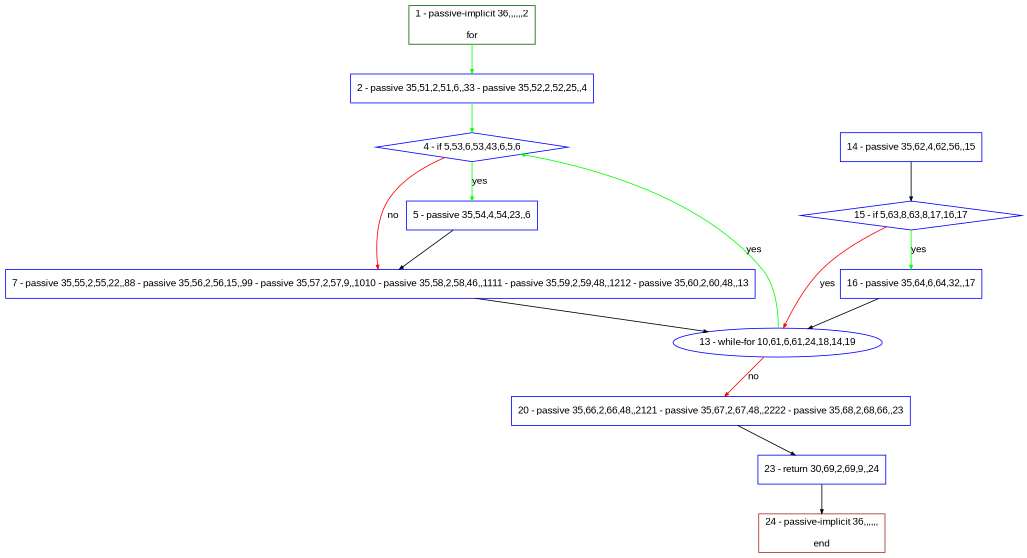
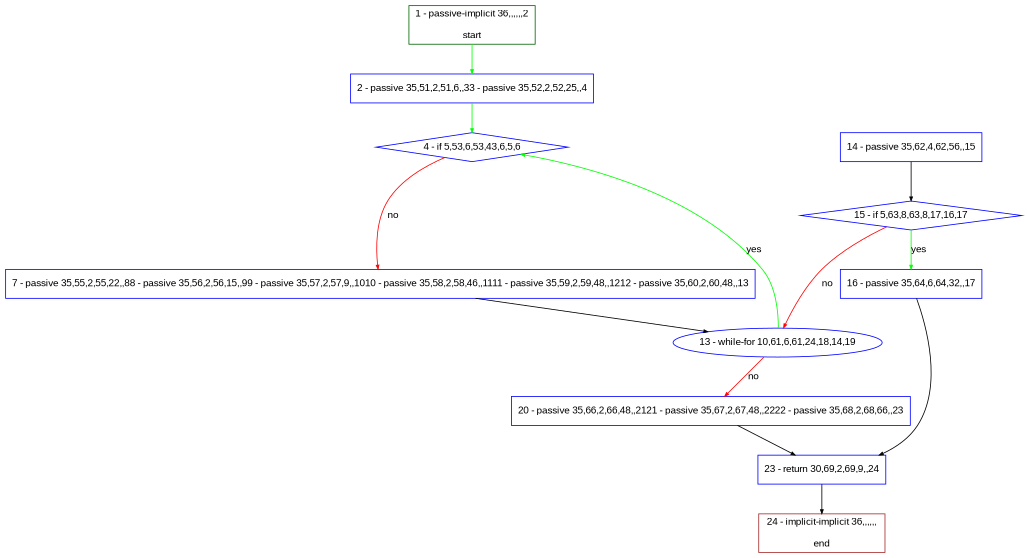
  digraph {
    bgcolor=white
    compound=true
    fillcolor="#FFFFCC"
    fontname=Arial
    fontsize=12
    pack=true
    packmode=clust
    style="rounded,filled"
    node [color="#0000ff" compound=true fillcolor="#ffffff" fixedsize=false fontname=Arial fontsize=12 node_initialized=no shape=box style=filled]
    edge [arrowhead=normal arrowsize=0.5 arrowtail=none color="#000000" compound=true dir=forward fontcolor=black fontname=Arial fontsize=12]
    n1 [label="2 - passive 35,51,2,51,6,,33 - passive 35,52,2,52,25,,4"]
    n2 [label="4 - if 5,53,6,53,43,6,5,6" shape=diamond]
-   n3 [label="5 - passive 35,54,4,54,23,,6"]
    n4 [label="7 - passive 35,55,2,55,22,,88 - passive 35,56,2,56,15,,99 - passive 35,57,2,57,9,,1010 - passive 35,58,2,58,46,,1111 - passive 35,59,2,59,48,,1212 - passive 35,60,2,60,48,,13"]
-   n5 [color="#006400" label="1 - passive-implicit 36,,,,,,2\n\nfor"]
+   n5 [color="#006400" label="1 - passive-implicit 36,,,,,,2\n\nstart"]
    n6 [label="13 - while-for 10,61,6,61,24,18,14,19" shape=oval]
    n7 [label="20 - passive 35,66,2,66,48,,2121 - passive 35,67,2,67,48,,2222 - passive 35,68,2,68,66,,23"]
    n8 [label="14 - passive 35,62,4,62,56,,15"]
    n9 [label="15 - if 5,63,8,63,8,17,16,17" shape=diamond]
    n10 [label="23 - return 30,69,2,69,9,,24"]
    n11 [label="16 - passive 35,64,6,64,32,,17"]
-   n12 [color="#a52a2a" label="24 - passive-implicit 36,,,,,,\n\nend"]
+   n12 [color="#a52a2a" label="24 - implicit-implicit 36,,,,,,\n\nend"]
    n1 -> n2 [color="#00ff00"]
-   n2 -> n3 [color="#00ff00" label=yes]
    n2 -> n4 [color="#ff0000" label=no]
-   n3 -> n4
    n4 -> n6
    n5 -> n1 [color="#00ff00"]
    n6 -> n2 [color="#00ff00" label=yes]
    n6 -> n7 [color="#ff0000" label=no]
    n7 -> n10
    n8 -> n9
-   n9 -> n6 [color="#ff0000" label=yes]
+   n9 -> n6 [color="#ff0000" label=no]
    n9 -> n11 [color="#00ff00" label=yes]
    n10 -> n12
-   n11 -> n6
+   n11 -> n10
  }
